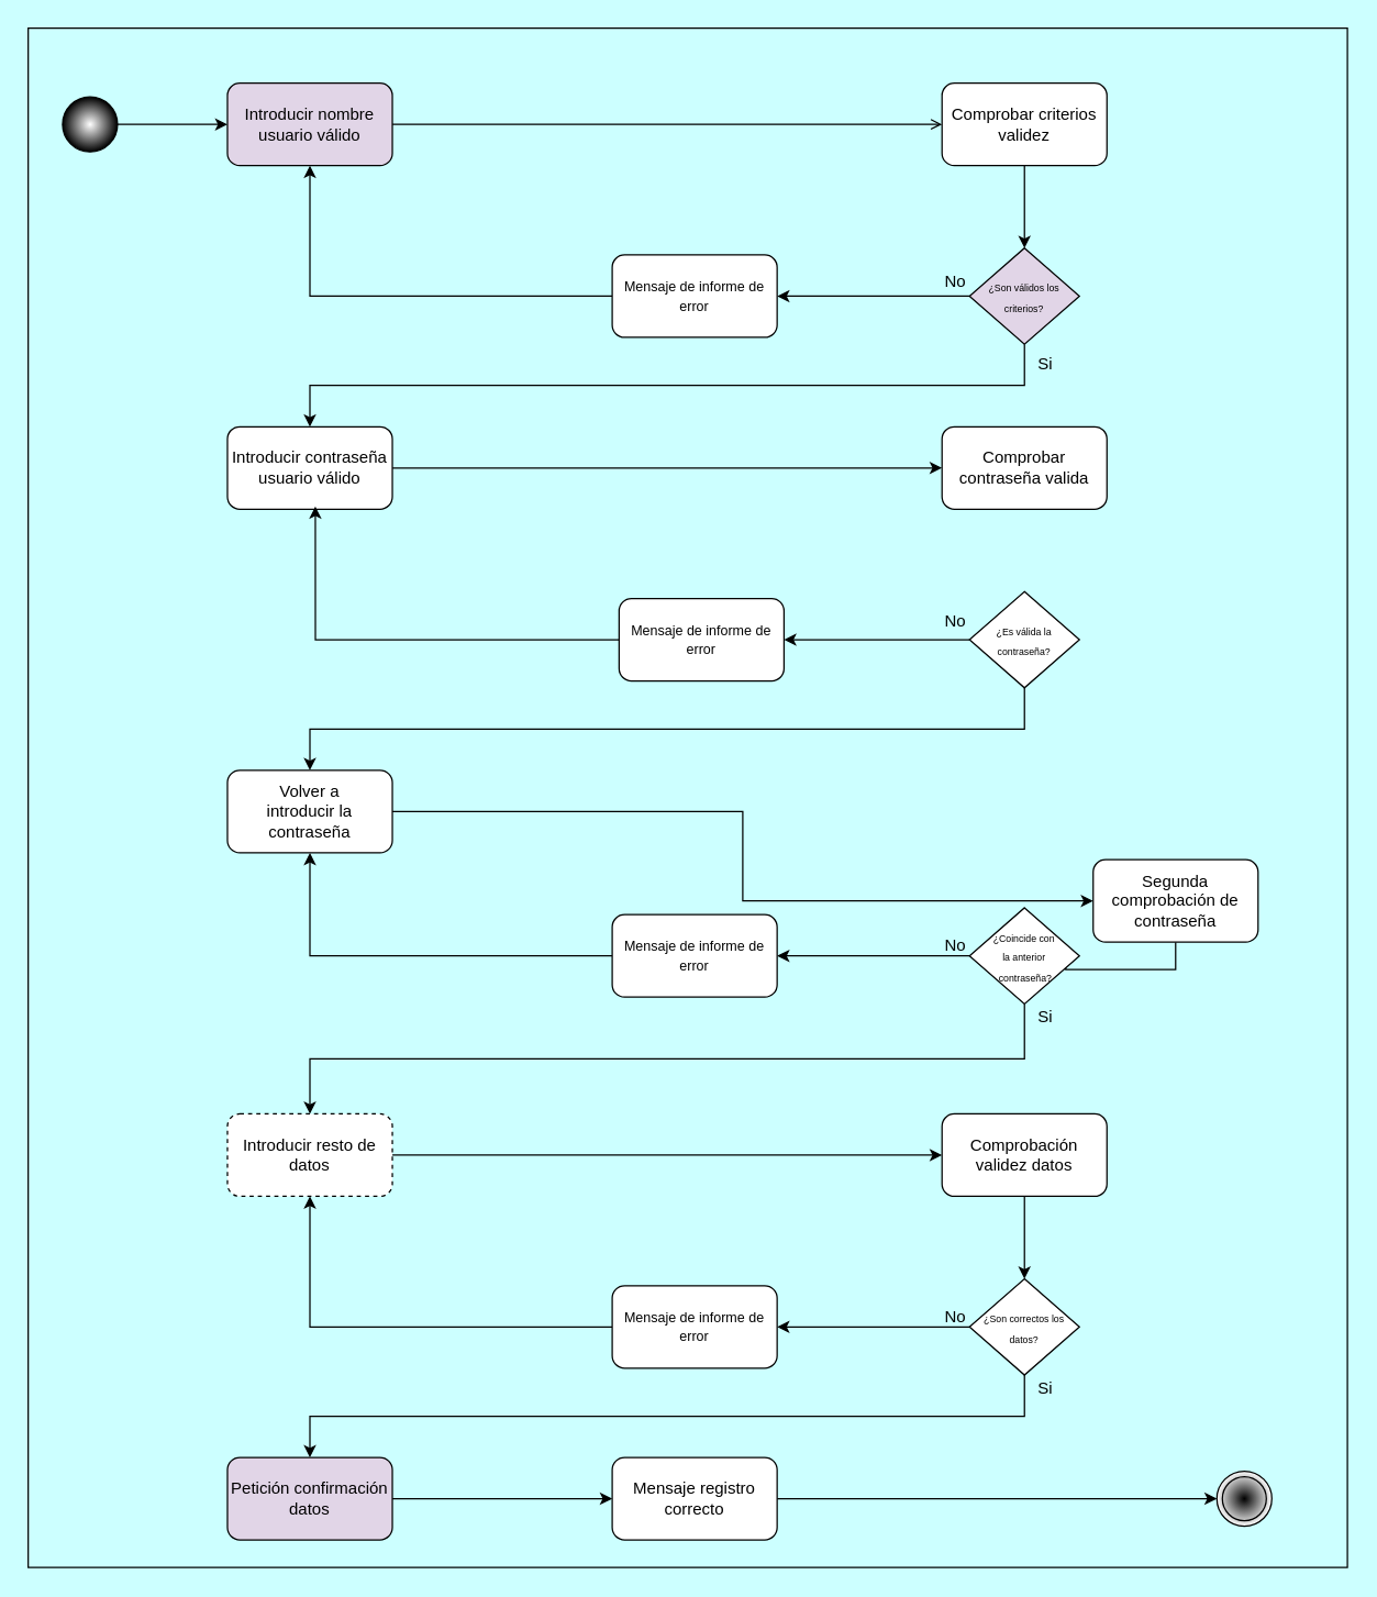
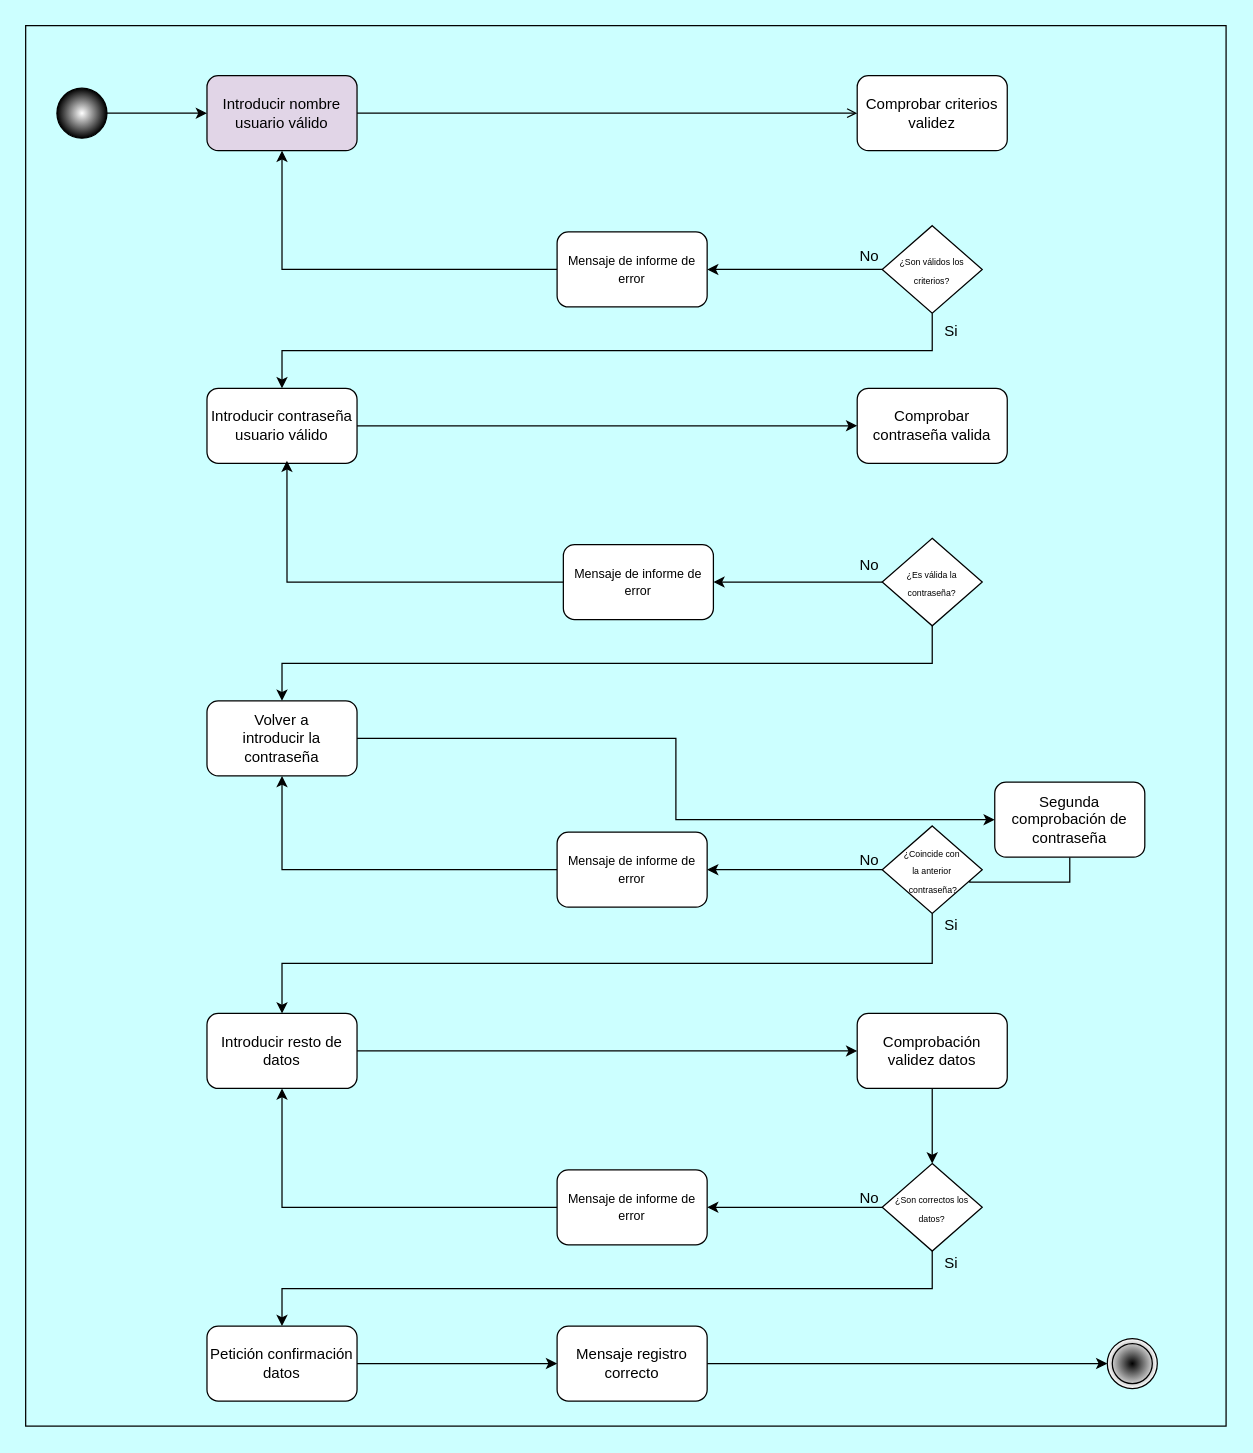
  <mxCell id="0" />
  <mxCell id="1" parent="0" />
  <mxCell id="2" style="edgeStyle=orthogonalEdgeStyle;rounded=0;orthogonalLoop=1;jettySize=auto;html=1;exitX=1;exitY=0.5;exitDx=0;exitDy=0;entryX=0;entryY=0.5;entryDx=0;entryDy=0;endArrow=open;" parent="1" source="3" target="8" edge="1"><mxGeometry relative="1" as="geometry" /></mxCell>
  <mxCell id="3" value="&lt;div&gt;Introducir nombre usuario válido&lt;/div&gt;" style="rounded=1;whiteSpace=wrap;html=1;fillColor=#e1d5e7;" parent="1" vertex="1"><mxGeometry x="165" y="60" width="120" height="60" as="geometry" /></mxCell>
  <mxCell id="4" style="edgeStyle=orthogonalEdgeStyle;rounded=0;orthogonalLoop=1;jettySize=auto;html=1;exitX=1;exitY=0.5;exitDx=0;exitDy=0;" parent="1" source="5" target="3" edge="1"><mxGeometry relative="1" as="geometry" /></mxCell>
  <mxCell id="5" value="" style="ellipse;whiteSpace=wrap;html=1;aspect=fixed;fillColor=#FFFFFF;fillStyle=auto;gradientColor=#000000;gradientDirection=radial;" parent="1" vertex="1"><mxGeometry x="45" y="70" width="40" height="40" as="geometry" /></mxCell>
  <mxCell id="6" value="" style="ellipse;shape=doubleEllipse;whiteSpace=wrap;html=1;aspect=fixed;gradientColor=#FFFFFF;gradientDirection=radial;fillColor=#000000;" parent="1" vertex="1"><mxGeometry x="885" y="1070" width="40" height="40" as="geometry" /></mxCell>
- <mxCell id="7" style="edgeStyle=orthogonalEdgeStyle;rounded=0;orthogonalLoop=1;jettySize=auto;html=1;exitX=0.5;exitY=1;exitDx=0;exitDy=0;" parent="1" source="8" target="11" edge="1"><mxGeometry relative="1" as="geometry" /></mxCell>
  <mxCell id="8" value="&lt;div&gt;Comprobar criterios validez&lt;/div&gt;" style="rounded=1;whiteSpace=wrap;html=1;" parent="1" vertex="1"><mxGeometry x="685" y="60" width="120" height="60" as="geometry" /></mxCell>
  <mxCell id="9" style="edgeStyle=orthogonalEdgeStyle;rounded=0;orthogonalLoop=1;jettySize=auto;html=1;exitX=0;exitY=0.5;exitDx=0;exitDy=0;" parent="1" source="11" target="15" edge="1"><mxGeometry relative="1" as="geometry" /></mxCell>
  <mxCell id="10" style="edgeStyle=orthogonalEdgeStyle;rounded=0;orthogonalLoop=1;jettySize=auto;html=1;exitX=0.5;exitY=1;exitDx=0;exitDy=0;entryX=0.5;entryY=0;entryDx=0;entryDy=0;" parent="1" source="11" target="17" edge="1"><mxGeometry relative="1" as="geometry" /></mxCell>
- <mxCell id="11" value="&lt;font style=&quot;font-size: 7px;&quot;&gt;¿Son válidos los criterios?&lt;/font&gt;" style="rhombus;whiteSpace=wrap;html=1;fillColor=#e1d5e7;" parent="1" vertex="1"><mxGeometry x="705" y="180" width="80" height="70" as="geometry" /></mxCell>
+ <mxCell id="11" value="&lt;font style=&quot;font-size: 7px;&quot;&gt;¿Son válidos los criterios?&lt;/font&gt;" style="rhombus;whiteSpace=wrap;html=1;" parent="1" vertex="1"><mxGeometry x="705" y="180" width="80" height="70" as="geometry" /></mxCell>
  <mxCell id="12" value="Si" style="text;html=1;align=center;verticalAlign=middle;resizable=0;points=[];autosize=1;strokeColor=none;fillColor=none;" parent="1" vertex="1"><mxGeometry x="745" y="250" width="30" height="30" as="geometry" /></mxCell>
  <mxCell id="13" value="No" style="text;html=1;strokeColor=none;fillColor=none;align=center;verticalAlign=middle;whiteSpace=wrap;rounded=0;" parent="1" vertex="1"><mxGeometry x="665" y="190" width="60" height="30" as="geometry" /></mxCell>
  <mxCell id="14" style="edgeStyle=orthogonalEdgeStyle;rounded=0;orthogonalLoop=1;jettySize=auto;html=1;exitX=0;exitY=0.5;exitDx=0;exitDy=0;" parent="1" source="15" target="3" edge="1"><mxGeometry relative="1" as="geometry" /></mxCell>
  <mxCell id="15" value="&lt;div style=&quot;font-size: 11px;&quot;&gt;&lt;font style=&quot;font-size: 10px;&quot;&gt;Mensaje de informe de error&lt;/font&gt;&lt;/div&gt;" style="rounded=1;whiteSpace=wrap;html=1;" parent="1" vertex="1"><mxGeometry x="445" y="185" width="120" height="60" as="geometry" /></mxCell>
  <mxCell id="16" style="edgeStyle=orthogonalEdgeStyle;rounded=0;orthogonalLoop=1;jettySize=auto;html=1;exitX=1;exitY=0.5;exitDx=0;exitDy=0;" parent="1" source="17" target="18" edge="1"><mxGeometry relative="1" as="geometry" /></mxCell>
  <mxCell id="17" value="&lt;div&gt;Introducir contraseña usuario válido&lt;/div&gt;" style="rounded=1;whiteSpace=wrap;html=1;" parent="1" vertex="1"><mxGeometry x="165" y="310" width="120" height="60" as="geometry" /></mxCell>
  <mxCell id="18" value="&lt;div&gt;Comprobar contraseña valida&lt;/div&gt;" style="rounded=1;whiteSpace=wrap;html=1;" parent="1" vertex="1"><mxGeometry x="685" y="310" width="120" height="60" as="geometry" /></mxCell>
  <mxCell id="19" style="edgeStyle=orthogonalEdgeStyle;rounded=0;orthogonalLoop=1;jettySize=auto;html=1;exitX=0;exitY=0.5;exitDx=0;exitDy=0;entryX=1;entryY=0.5;entryDx=0;entryDy=0;" parent="1" source="21" target="24" edge="1"><mxGeometry relative="1" as="geometry" /></mxCell>
  <mxCell id="20" style="edgeStyle=orthogonalEdgeStyle;rounded=0;orthogonalLoop=1;jettySize=auto;html=1;exitX=0.5;exitY=1;exitDx=0;exitDy=0;" parent="1" source="21" target="27" edge="1"><mxGeometry relative="1" as="geometry" /></mxCell>
  <mxCell id="21" value="&lt;font style=&quot;font-size: 7px;&quot;&gt;¿Es válida la contraseña?&lt;/font&gt;" style="rhombus;whiteSpace=wrap;html=1;" parent="1" vertex="1"><mxGeometry x="705" y="430" width="80" height="70" as="geometry" /></mxCell>
  <mxCell id="22" value="Si" style="text;html=1;align=center;verticalAlign=middle;resizable=0;points=[];autosize=1;strokeColor=none;fillColor=none;" parent="1" vertex="1"><mxGeometry x="745" y="725" width="30" height="30" as="geometry" /></mxCell>
  <mxCell id="23" value="No" style="text;html=1;strokeColor=none;fillColor=none;align=center;verticalAlign=middle;whiteSpace=wrap;rounded=0;" parent="1" vertex="1"><mxGeometry x="675" y="444" width="40" height="16" as="geometry" /></mxCell>
  <mxCell id="24" value="&lt;div style=&quot;font-size: 11px;&quot;&gt;&lt;font style=&quot;font-size: 10px;&quot;&gt;Mensaje de informe de error&lt;/font&gt;&lt;/div&gt;" style="rounded=1;whiteSpace=wrap;html=1;" parent="1" vertex="1"><mxGeometry x="450" y="435" width="120" height="60" as="geometry" /></mxCell>
  <mxCell id="25" style="edgeStyle=orthogonalEdgeStyle;rounded=0;orthogonalLoop=1;jettySize=auto;html=1;exitX=0;exitY=0.5;exitDx=0;exitDy=0;entryX=0.533;entryY=0.967;entryDx=0;entryDy=0;entryPerimeter=0;" parent="1" source="24" target="17" edge="1"><mxGeometry relative="1" as="geometry" /></mxCell>
  <mxCell id="26" style="edgeStyle=orthogonalEdgeStyle;rounded=0;orthogonalLoop=1;jettySize=auto;html=1;exitX=1;exitY=0.5;exitDx=0;exitDy=0;entryX=0;entryY=0.5;entryDx=0;entryDy=0;" parent="1" source="27" target="29" edge="1"><mxGeometry relative="1" as="geometry" /></mxCell>
  <mxCell id="27" value="Volver a&lt;br&gt;&lt;div&gt;introducir la contraseña&lt;/div&gt;" style="rounded=1;whiteSpace=wrap;html=1;" parent="1" vertex="1"><mxGeometry x="165" y="560" width="120" height="60" as="geometry" /></mxCell>
  <mxCell id="28" style="edgeStyle=orthogonalEdgeStyle;rounded=0;orthogonalLoop=1;jettySize=auto;html=1;exitX=0.5;exitY=1;exitDx=0;exitDy=0;" parent="1" source="29" target="32" edge="1"><mxGeometry relative="1" as="geometry" /></mxCell>
  <mxCell id="29" value="Segunda &lt;br&gt;&lt;div&gt;comprobación de contraseña&lt;/div&gt;" style="rounded=1;whiteSpace=wrap;html=1;" parent="1" vertex="1"><mxGeometry x="795" y="625" width="120" height="60" as="geometry" /></mxCell>
  <mxCell id="30" style="edgeStyle=orthogonalEdgeStyle;rounded=0;orthogonalLoop=1;jettySize=auto;html=1;exitX=0;exitY=0.5;exitDx=0;exitDy=0;entryX=1;entryY=0.5;entryDx=0;entryDy=0;" parent="1" source="32" target="34" edge="1"><mxGeometry relative="1" as="geometry" /></mxCell>
  <mxCell id="31" style="edgeStyle=orthogonalEdgeStyle;rounded=0;orthogonalLoop=1;jettySize=auto;html=1;exitX=0.5;exitY=1;exitDx=0;exitDy=0;entryX=0.5;entryY=0;entryDx=0;entryDy=0;" parent="1" source="32" target="37" edge="1"><mxGeometry relative="1" as="geometry"><mxPoint x="745" y="810" as="targetPoint" /></mxGeometry></mxCell>
  <mxCell id="32" value="&lt;div&gt;&lt;font style=&quot;font-size: 7px;&quot;&gt;¿Coincide con&lt;/font&gt;&lt;/div&gt;&lt;div&gt;&lt;font style=&quot;font-size: 7px;&quot;&gt;la anterior &lt;br&gt;&lt;/font&gt;&lt;/div&gt;&lt;div&gt;&lt;font style=&quot;font-size: 7px;&quot;&gt;&amp;nbsp;contraseña?&lt;/font&gt;&lt;/div&gt;" style="rhombus;whiteSpace=wrap;html=1;" parent="1" vertex="1"><mxGeometry x="705" y="660" width="80" height="70" as="geometry" /></mxCell>
  <mxCell id="33" style="edgeStyle=orthogonalEdgeStyle;rounded=0;orthogonalLoop=1;jettySize=auto;html=1;exitX=0;exitY=0.5;exitDx=0;exitDy=0;entryX=0.5;entryY=1;entryDx=0;entryDy=0;" parent="1" source="34" target="27" edge="1"><mxGeometry relative="1" as="geometry" /></mxCell>
  <mxCell id="34" value="&lt;div style=&quot;font-size: 11px;&quot;&gt;&lt;font style=&quot;font-size: 10px;&quot;&gt;Mensaje de informe de error&lt;/font&gt;&lt;/div&gt;" style="rounded=1;whiteSpace=wrap;html=1;" parent="1" vertex="1"><mxGeometry x="445" y="665" width="120" height="60" as="geometry" /></mxCell>
  <mxCell id="35" value="No" style="text;html=1;strokeColor=none;fillColor=none;align=center;verticalAlign=middle;whiteSpace=wrap;rounded=0;" parent="1" vertex="1"><mxGeometry x="675" y="680" width="40" height="16" as="geometry" /></mxCell>
  <mxCell id="36" style="edgeStyle=orthogonalEdgeStyle;rounded=0;orthogonalLoop=1;jettySize=auto;html=1;exitX=1;exitY=0.5;exitDx=0;exitDy=0;entryX=0;entryY=0.5;entryDx=0;entryDy=0;" parent="1" source="37" target="39" edge="1"><mxGeometry relative="1" as="geometry" /></mxCell>
- <mxCell id="37" value="Introducir resto de datos" style="rounded=1;whiteSpace=wrap;html=1;dashed=1;" parent="1" vertex="1"><mxGeometry x="165" y="810" width="120" height="60" as="geometry" /></mxCell>
+ <mxCell id="37" value="Introducir resto de datos" style="rounded=1;whiteSpace=wrap;html=1;" parent="1" vertex="1"><mxGeometry x="165" y="810" width="120" height="60" as="geometry" /></mxCell>
  <mxCell id="38" style="edgeStyle=orthogonalEdgeStyle;rounded=0;orthogonalLoop=1;jettySize=auto;html=1;exitX=0.5;exitY=1;exitDx=0;exitDy=0;" parent="1" source="39" target="44" edge="1"><mxGeometry relative="1" as="geometry" /></mxCell>
  <mxCell id="39" value="Comprobación validez datos" style="rounded=1;whiteSpace=wrap;html=1;" parent="1" vertex="1"><mxGeometry x="685" y="810" width="120" height="60" as="geometry" /></mxCell>
  <mxCell id="40" style="edgeStyle=orthogonalEdgeStyle;rounded=0;orthogonalLoop=1;jettySize=auto;html=1;exitX=0;exitY=0.5;exitDx=0;exitDy=0;entryX=0.5;entryY=1;entryDx=0;entryDy=0;" parent="1" source="41" target="37" edge="1"><mxGeometry relative="1" as="geometry" /></mxCell>
  <mxCell id="41" value="&lt;div style=&quot;font-size: 11px;&quot;&gt;&lt;font style=&quot;font-size: 10px;&quot;&gt;Mensaje de informe de error&lt;/font&gt;&lt;/div&gt;" style="rounded=1;whiteSpace=wrap;html=1;" parent="1" vertex="1"><mxGeometry x="445" y="935" width="120" height="60" as="geometry" /></mxCell>
  <mxCell id="42" style="edgeStyle=orthogonalEdgeStyle;rounded=0;orthogonalLoop=1;jettySize=auto;html=1;exitX=0;exitY=0.5;exitDx=0;exitDy=0;" parent="1" source="44" target="41" edge="1"><mxGeometry relative="1" as="geometry" /></mxCell>
  <mxCell id="43" style="edgeStyle=orthogonalEdgeStyle;rounded=0;orthogonalLoop=1;jettySize=auto;html=1;exitX=0.5;exitY=1;exitDx=0;exitDy=0;entryX=0.5;entryY=0;entryDx=0;entryDy=0;" parent="1" source="44" target="48" edge="1"><mxGeometry relative="1" as="geometry"><mxPoint x="745" y="1150" as="targetPoint" /></mxGeometry></mxCell>
  <mxCell id="44" value="&lt;div&gt;&lt;font style=&quot;font-size: 7px;&quot;&gt;¿Son correctos los datos?&lt;/font&gt;&lt;/div&gt;" style="rhombus;whiteSpace=wrap;html=1;" parent="1" vertex="1"><mxGeometry x="705" y="930" width="80" height="70" as="geometry" /></mxCell>
  <mxCell id="45" value="Si" style="text;html=1;align=center;verticalAlign=middle;resizable=0;points=[];autosize=1;strokeColor=none;fillColor=none;" parent="1" vertex="1"><mxGeometry x="745" y="995" width="30" height="30" as="geometry" /></mxCell>
  <mxCell id="46" value="No" style="text;html=1;strokeColor=none;fillColor=none;align=center;verticalAlign=middle;whiteSpace=wrap;rounded=0;" parent="1" vertex="1"><mxGeometry x="675" y="950" width="40" height="16" as="geometry" /></mxCell>
  <mxCell id="47" style="edgeStyle=orthogonalEdgeStyle;rounded=0;orthogonalLoop=1;jettySize=auto;html=1;exitX=1;exitY=0.5;exitDx=0;exitDy=0;" parent="1" source="48" target="50" edge="1"><mxGeometry relative="1" as="geometry" /></mxCell>
- <mxCell id="48" value="Petición confirmación datos" style="rounded=1;whiteSpace=wrap;html=1;fillColor=#e1d5e7;" parent="1" vertex="1"><mxGeometry x="165" y="1060" width="120" height="60" as="geometry" /></mxCell>
+ <mxCell id="48" value="Petición confirmación datos" style="rounded=1;whiteSpace=wrap;html=1;" parent="1" vertex="1"><mxGeometry x="165" y="1060" width="120" height="60" as="geometry" /></mxCell>
  <mxCell id="49" style="edgeStyle=orthogonalEdgeStyle;rounded=0;orthogonalLoop=1;jettySize=auto;html=1;exitX=1;exitY=0.5;exitDx=0;exitDy=0;entryX=0;entryY=0.5;entryDx=0;entryDy=0;" parent="1" source="50" target="6" edge="1"><mxGeometry relative="1" as="geometry" /></mxCell>
  <mxCell id="50" value="&lt;div&gt;Mensaje registro correcto&lt;/div&gt;" style="rounded=1;whiteSpace=wrap;html=1;" parent="1" vertex="1"><mxGeometry x="445" y="1060" width="120" height="60" as="geometry" /></mxCell>
  <mxCell id="51" value="" style="rounded=0;whiteSpace=wrap;html=1;fillColor=none;" vertex="1" parent="1"><mxGeometry x="20" y="20" width="960" height="1120" as="geometry" /></mxCell>
